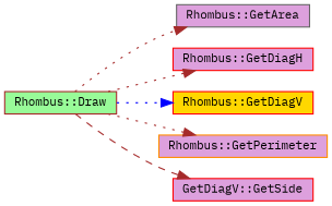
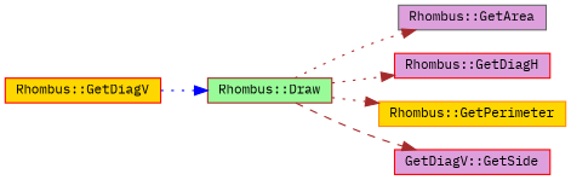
  digraph {
    fontname="IBM Plex Mono"
    rankdir=LR
    node [color=red fillcolor=plum fontname="IBM Plex Mono" fontsize=10 shape=box style=filled]
    edge [color=brown fontname="IBM Plex Mono" fontsize=10 labelfontname=Helvetica labelfontsize=10 style=dotted]
    n1 [color=brown fillcolor=palegreen fontcolor=black height=0.2 label="Rhombus::Draw" width=0.4]
    n2 [color=gray40 height=0.2 label="Rhombus::GetArea" width=0.4]
    n3 [height=0.2 label="Rhombus::GetDiagH" width=0.4]
    n4 [fillcolor=gold height=0.2 label="Rhombus::GetDiagV" width=0.4]
-   n5 [color=darkorange height=0.2 label="Rhombus::GetPerimeter" width=0.4]
+   n5 [color=darkorange fillcolor=gold height=0.2 label="Rhombus::GetPerimeter" width=0.4]
    n6 [height=0.2 label="GetDiagV::GetSide" width=0.4]
    n1 -> n2
    n1 -> n3
-   n1 -> n4 [color=blue]
+   n4 -> n1 [color=blue]
    n1 -> n5
    n1 -> n6 [style=dashed]
  }
